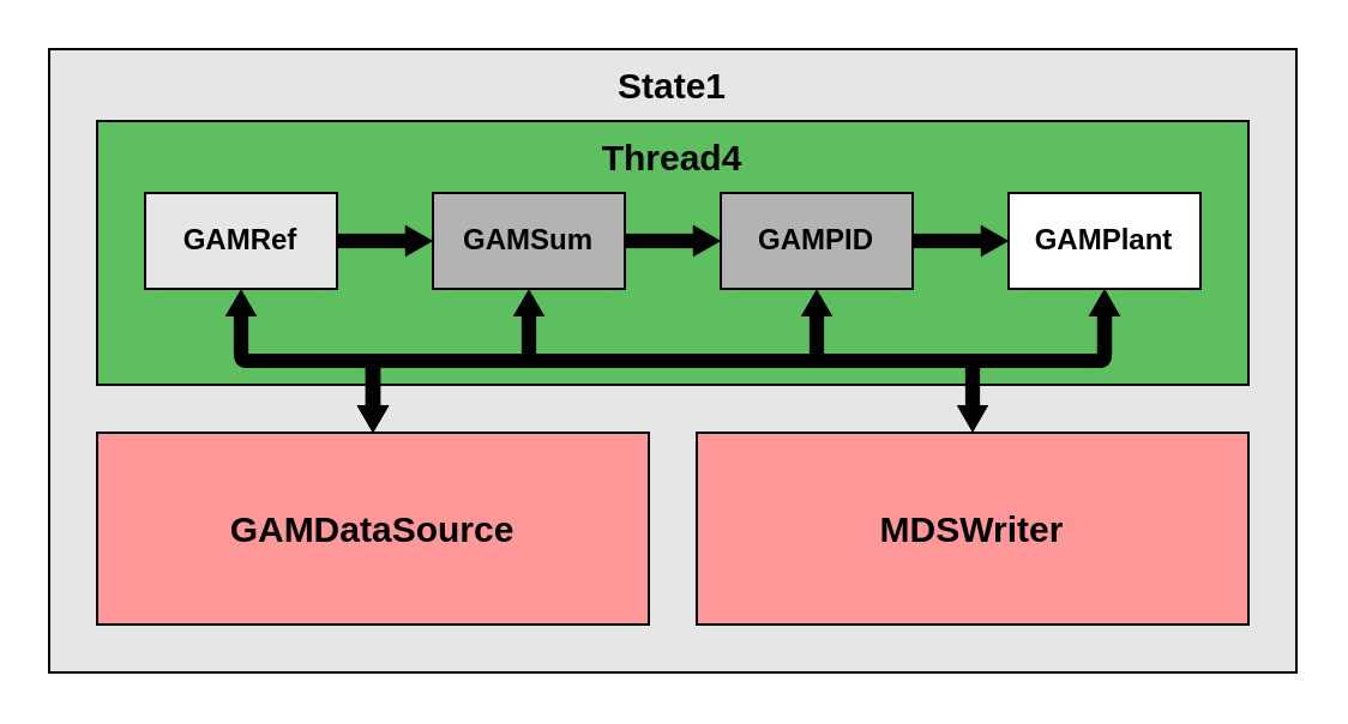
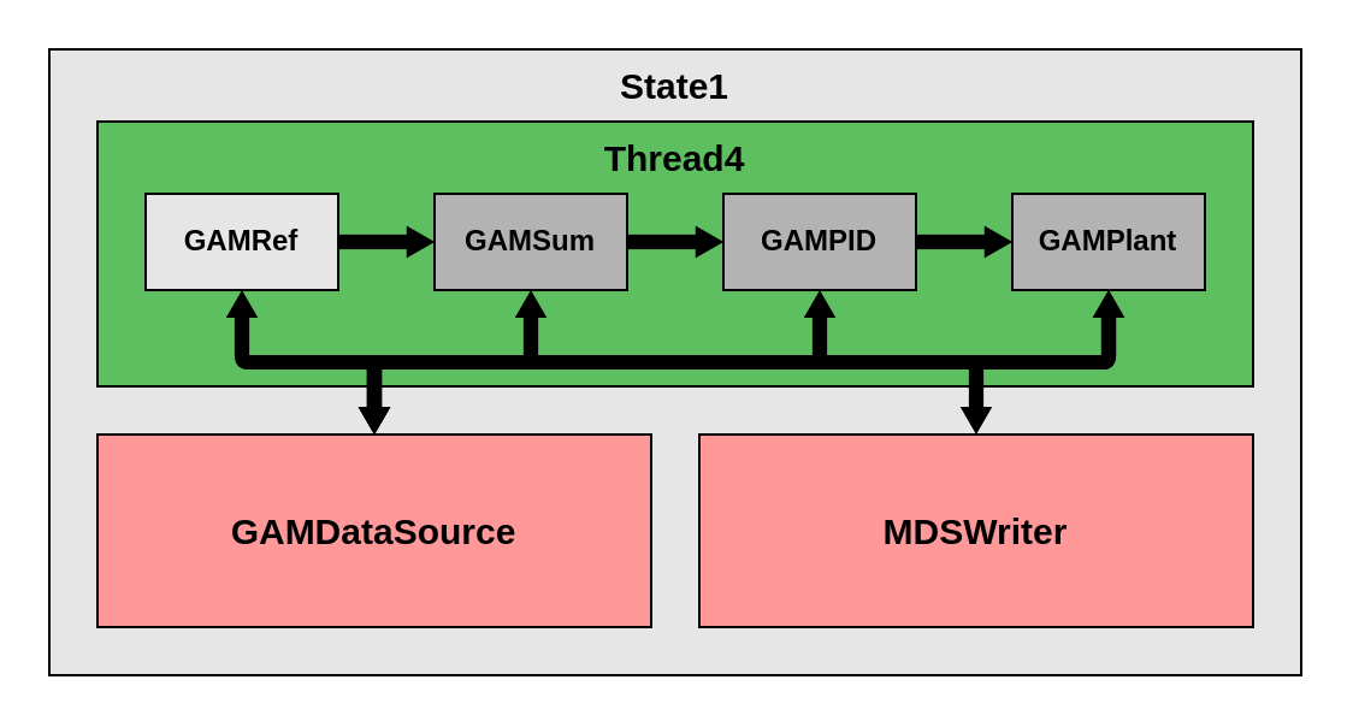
  <mxCell id="0" />
  <mxCell id="1" parent="0" />
  <mxCell id="2" value="" style="rounded=0;whiteSpace=wrap;html=1;fontSize=15;fontColor=#000000;strokeColor=#000000;fillColor=#E6E6E6;" parent="1" vertex="1"><mxGeometry x="20" y="20" width="520" height="260" as="geometry" /></mxCell>
  <mxCell id="3" value="" style="rounded=0;whiteSpace=wrap;html=1;fillColor=#5EBF61;fontColor=#ffffff;strokeColor=#000000;" parent="1" vertex="1"><mxGeometry x="40" y="50" width="480" height="110" as="geometry" /></mxCell>
  <mxCell id="4" value="GAMRef" style="rounded=0;whiteSpace=wrap;html=1;fillColor=#e6e6e6;fontColor=#000000;strokeColor=#000000;fontStyle=1;" parent="1" vertex="1"><mxGeometry x="60" y="80" width="80" height="40" as="geometry" /></mxCell>
  <mxCell id="5" value="GAMSum" style="rounded=0;whiteSpace=wrap;html=1;fillColor=#B3B3B3;strokeColor=#000000;fontStyle=1;fontColor=#000000;" parent="1" vertex="1"><mxGeometry x="180" y="80" width="80" height="40" as="geometry" /></mxCell>
  <mxCell id="6" value="GAMPID" style="rounded=0;whiteSpace=wrap;html=1;fillColor=#B3B3B3;strokeColor=#000000;fontStyle=1;fontColor=#000000;" parent="1" vertex="1"><mxGeometry x="300" y="80" width="80" height="40" as="geometry" /></mxCell>
- <mxCell id="7" value="GAMPlant" style="rounded=0;whiteSpace=wrap;html=1;fillColor=#ffffff;strokeColor=#000000;fontStyle=1;fontColor=#000000;" parent="1" vertex="1"><mxGeometry x="420" y="80" width="80" height="40" as="geometry" /></mxCell>
+ <mxCell id="7" value="GAMPlant" style="rounded=0;whiteSpace=wrap;html=1;fillColor=#B3B3B3;strokeColor=#000000;fontStyle=1;fontColor=#000000;" parent="1" vertex="1"><mxGeometry x="420" y="80" width="80" height="40" as="geometry" /></mxCell>
  <mxCell id="8" value="GAMDataSource" style="rounded=0;whiteSpace=wrap;html=1;strokeColor=#000000;fillColor=#FF9999;fontColor=#000000;fontSize=15;fontStyle=1" parent="1" vertex="1"><mxGeometry x="40" y="180" width="230" height="80" as="geometry" /></mxCell>
  <mxCell id="9" value="" style="endArrow=classic;html=1;strokeColor=#000000;strokeWidth=0;fillColor=#000000;shape=flexArrow;startSize=6;endSize=3.853;width=6.111;endWidth=7.191;" parent="1" source="4" target="5" edge="1"><mxGeometry width="50" height="50" relative="1" as="geometry"><mxPoint x="230" y="200" as="sourcePoint" /><mxPoint x="280" y="150" as="targetPoint" /></mxGeometry></mxCell>
  <mxCell id="10" value="" style="endArrow=classic;html=1;strokeColor=#000000;strokeWidth=0;fillColor=#000000;shape=flexArrow;startSize=6;endSize=3.853;width=6.111;endWidth=7.191;" parent="1" source="5" target="6" edge="1"><mxGeometry width="50" height="50" relative="1" as="geometry"><mxPoint x="150" y="110" as="sourcePoint" /><mxPoint x="190" y="110" as="targetPoint" /></mxGeometry></mxCell>
  <mxCell id="11" value="" style="endArrow=classic;html=1;strokeColor=#000000;strokeWidth=0;fillColor=#000000;shape=flexArrow;startSize=6;endSize=3.853;width=6.111;endWidth=7.191;" parent="1" source="6" target="7" edge="1"><mxGeometry width="50" height="50" relative="1" as="geometry"><mxPoint x="160" y="120" as="sourcePoint" /><mxPoint x="200" y="120" as="targetPoint" /></mxGeometry></mxCell>
  <mxCell id="12" value="Thread4" style="text;html=1;strokeColor=none;fillColor=none;align=center;verticalAlign=middle;whiteSpace=wrap;rounded=0;fontColor=#000000;fontSize=15;fontStyle=1" parent="1" vertex="1"><mxGeometry x="250" y="50" width="60" height="30" as="geometry" /></mxCell>
  <mxCell id="13" value="" style="endArrow=classic;html=1;strokeColor=none;strokeWidth=0;fillColor=#000000;shape=flexArrow;startSize=3.853;endSize=3.853;width=6.111;endWidth=7.191;startArrow=block;startWidth=7.191;" parent="1" source="4" target="8" edge="1"><mxGeometry width="50" height="50" relative="1" as="geometry"><mxPoint x="150" y="110" as="sourcePoint" /><mxPoint x="190" y="110" as="targetPoint" /><Array as="points"><mxPoint x="100" y="150" /><mxPoint x="190" y="150" /><mxPoint x="155" y="150" /></Array></mxGeometry></mxCell>
  <mxCell id="14" value="" style="endArrow=classic;html=1;strokeColor=none;strokeWidth=0;fillColor=#000000;shape=flexArrow;startSize=3.853;endSize=3.853;width=6.111;endWidth=7.191;startArrow=block;startWidth=7.191;" parent="1" source="7" target="8" edge="1"><mxGeometry width="50" height="50" relative="1" as="geometry"><mxPoint x="110" y="130" as="sourcePoint" /><mxPoint x="290" y="190" as="targetPoint" /><Array as="points"><mxPoint x="460" y="150" /><mxPoint x="390" y="150" /><mxPoint x="155" y="150" /></Array></mxGeometry></mxCell>
  <mxCell id="15" value="" style="endArrow=classic;html=1;strokeColor=none;strokeWidth=0;fillColor=#000000;shape=flexArrow;startSize=3.853;endSize=3.853;width=6.111;endWidth=7.191;startArrow=block;startWidth=7.191;" parent="1" source="5" target="8" edge="1"><mxGeometry width="50" height="50" relative="1" as="geometry"><mxPoint x="110" y="130" as="sourcePoint" /><mxPoint x="290" y="190" as="targetPoint" /><Array as="points"><mxPoint x="220" y="150" /><mxPoint x="250" y="150" /><mxPoint x="155" y="150" /></Array></mxGeometry></mxCell>
  <mxCell id="16" value="" style="endArrow=classic;html=1;strokeColor=none;strokeWidth=0;fillColor=#000000;shape=flexArrow;startSize=3.853;endSize=3.853;width=6.111;endWidth=7.191;startArrow=block;startWidth=7.191;" parent="1" source="6" target="8" edge="1"><mxGeometry width="50" height="50" relative="1" as="geometry"><mxPoint x="230" y="130" as="sourcePoint" /><mxPoint x="290" y="190" as="targetPoint" /><Array as="points"><mxPoint x="340" y="150" /><mxPoint x="155" y="150" /></Array></mxGeometry></mxCell>
  <mxCell id="17" value="State1" style="text;html=1;strokeColor=none;fillColor=none;align=center;verticalAlign=middle;whiteSpace=wrap;rounded=0;fontColor=#000000;fontSize=15;fontStyle=1" parent="1" vertex="1"><mxGeometry x="250" y="20" width="60" height="30" as="geometry" /></mxCell>
  <mxCell id="18" value="MDSWriter" style="rounded=0;whiteSpace=wrap;html=1;strokeColor=#000000;fillColor=#FF9999;fontColor=#000000;fontSize=15;fontStyle=1" parent="1" vertex="1"><mxGeometry x="290" y="180" width="230" height="80" as="geometry" /></mxCell>
  <mxCell id="19" value="" style="endArrow=classic;html=1;strokeColor=none;strokeWidth=0;fillColor=#000000;shape=flexArrow;startSize=3.853;endSize=3.853;width=6.111;endWidth=7.191;startArrow=block;startWidth=7.191;" parent="1" source="7" target="18" edge="1"><mxGeometry width="50" height="50" relative="1" as="geometry"><mxPoint x="350" y="130" as="sourcePoint" /><mxPoint x="165" y="190" as="targetPoint" /><Array as="points"><mxPoint x="460" y="150" /><mxPoint x="405" y="150" /></Array></mxGeometry></mxCell>
